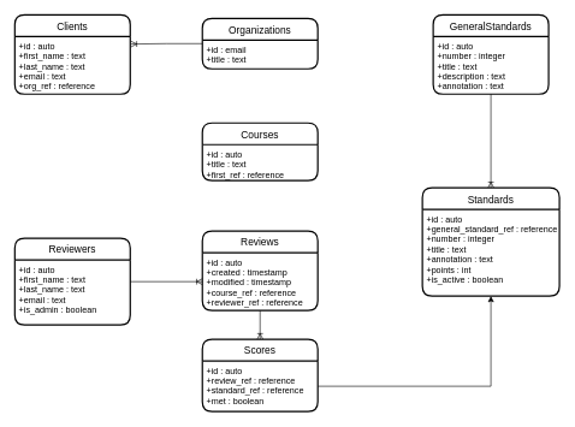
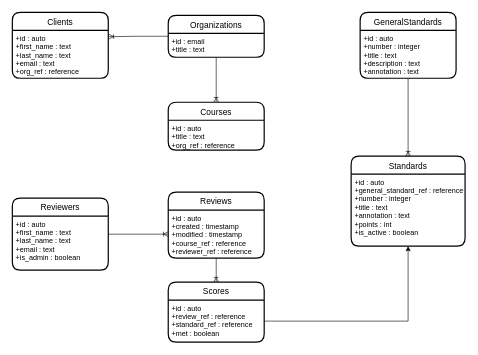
  <mxCell id="0" />
  <mxCell id="1" parent="0" />
+ <mxCell id="2" style="edgeStyle=orthogonalEdgeStyle;rounded=0;orthogonalLoop=1;jettySize=auto;html=1;entryX=0.5;entryY=0;entryDx=0;entryDy=0;endArrow=ERoneToMany;endFill=0;" parent="1" source="19" target="7" edge="1"><mxGeometry relative="1" as="geometry" /></mxCell>
  <mxCell id="3" style="edgeStyle=orthogonalEdgeStyle;rounded=0;orthogonalLoop=1;jettySize=auto;html=1;endArrow=ERoneToMany;endFill=0;" parent="1" source="21" target="9" edge="1"><mxGeometry relative="1" as="geometry" /></mxCell>
  <mxCell id="4" style="edgeStyle=orthogonalEdgeStyle;rounded=0;orthogonalLoop=1;jettySize=auto;html=1;entryX=0.5;entryY=0;entryDx=0;entryDy=0;endArrow=ERoneToMany;endFill=0;" parent="1" source="12" target="22" edge="1"><mxGeometry relative="1" as="geometry" /></mxCell>
  <mxCell id="5" style="edgeStyle=orthogonalEdgeStyle;rounded=0;orthogonalLoop=1;jettySize=auto;html=1;endArrow=classic;endFill=1;" parent="1" source="10" target="23" edge="1"><mxGeometry relative="1" as="geometry" /></mxCell>
  <mxCell id="6" style="edgeStyle=orthogonalEdgeStyle;rounded=0;orthogonalLoop=1;jettySize=auto;html=1;entryX=1.006;entryY=0.133;entryDx=0;entryDy=0;entryPerimeter=0;endArrow=ERoneToMany;endFill=0;" parent="1" source="18" target="17" edge="1"><mxGeometry relative="1" as="geometry" /></mxCell>
  <mxCell id="7" value="Courses" style="swimlane;childLayout=stackLayout;horizontal=1;startSize=30;horizontalStack=0;rounded=1;fontSize=14;fontStyle=0;strokeWidth=2;resizeParent=0;resizeLast=1;shadow=0;dashed=0;align=center;" parent="1" vertex="1"><mxGeometry x="280" y="170" width="160" height="80" as="geometry" /></mxCell>
- <mxCell id="8" value="+id : auto&#10;+title : text&#10;+first_ref : reference&#10;&#10;" style="align=left;strokeColor=none;fillColor=none;spacingLeft=4;fontSize=12;verticalAlign=top;resizable=0;rotatable=0;part=1;" parent="7" vertex="1"><mxGeometry y="30" width="160" height="50" as="geometry" /></mxCell>
+ <mxCell id="8" value="+id : auto&#10;+title : text&#10;+org_ref : reference&#10;&#10;" style="align=left;strokeColor=none;fillColor=none;spacingLeft=4;fontSize=12;verticalAlign=top;resizable=0;rotatable=0;part=1;" parent="7" vertex="1"><mxGeometry y="30" width="160" height="50" as="geometry" /></mxCell>
  <mxCell id="9" value="Scores" style="swimlane;childLayout=stackLayout;horizontal=1;startSize=30;horizontalStack=0;rounded=1;fontSize=14;fontStyle=0;strokeWidth=2;resizeParent=0;resizeLast=1;shadow=0;dashed=0;align=center;" parent="1" vertex="1"><mxGeometry x="280" y="470" width="160" height="100" as="geometry" /></mxCell>
  <mxCell id="10" value="+id : auto&#10;+review_ref : reference&#10;+standard_ref : reference&#10;+met : boolean&#10;&#10;" style="align=left;strokeColor=none;fillColor=none;spacingLeft=4;fontSize=12;verticalAlign=top;resizable=0;rotatable=0;part=1;" parent="9" vertex="1"><mxGeometry y="30" width="160" height="70" as="geometry" /></mxCell>
  <mxCell id="11" value="GeneralStandards" style="swimlane;childLayout=stackLayout;horizontal=1;startSize=30;horizontalStack=0;rounded=1;fontSize=14;fontStyle=0;strokeWidth=2;resizeParent=0;resizeLast=1;shadow=0;dashed=0;align=center;" parent="1" vertex="1"><mxGeometry x="600" y="20" width="160" height="110" as="geometry"><mxRectangle x="90" y="110" width="150" height="30" as="alternateBounds" /></mxGeometry></mxCell>
  <mxCell id="12" value="+id : auto&#10;+number : integer&#10;+title : text&#10;+description : text&#10;+annotation : text&#10;" style="align=left;strokeColor=none;fillColor=none;spacingLeft=4;fontSize=12;verticalAlign=top;resizable=0;rotatable=0;part=1;" parent="11" vertex="1"><mxGeometry y="30" width="160" height="80" as="geometry" /></mxCell>
  <mxCell id="13" style="edgeStyle=orthogonalEdgeStyle;rounded=0;orthogonalLoop=1;jettySize=auto;html=1;endArrow=ERoneToMany;endFill=0;" parent="1" source="14" target="21" edge="1"><mxGeometry relative="1" as="geometry" /></mxCell>
  <mxCell id="14" value="Reviewers" style="swimlane;childLayout=stackLayout;horizontal=1;startSize=30;horizontalStack=0;rounded=1;fontSize=14;fontStyle=0;strokeWidth=2;resizeParent=0;resizeLast=1;shadow=0;dashed=0;align=center;" parent="1" vertex="1"><mxGeometry x="20" y="330" width="160" height="120" as="geometry" /></mxCell>
  <mxCell id="15" value="+id : auto&#10;+first_name : text&#10;+last_name : text&#10;+email : text&#10;+is_admin : boolean&#10;" style="align=left;strokeColor=none;fillColor=none;spacingLeft=4;fontSize=12;verticalAlign=top;resizable=0;rotatable=0;part=1;" parent="14" vertex="1"><mxGeometry y="30" width="160" height="90" as="geometry" /></mxCell>
  <mxCell id="16" value="Clients" style="swimlane;childLayout=stackLayout;horizontal=1;startSize=30;horizontalStack=0;rounded=1;fontSize=14;fontStyle=0;strokeWidth=2;resizeParent=0;resizeLast=1;shadow=0;dashed=0;align=center;" parent="1" vertex="1"><mxGeometry x="20" y="20" width="160" height="110" as="geometry" /></mxCell>
  <mxCell id="17" value="+id : auto&#10;+first_name : text&#10;+last_name : text&#10;+email : text&#10;+org_ref : reference&#10;" style="align=left;strokeColor=none;fillColor=none;spacingLeft=4;fontSize=12;verticalAlign=top;resizable=0;rotatable=0;part=1;" parent="16" vertex="1"><mxGeometry y="30" width="160" height="80" as="geometry" /></mxCell>
  <mxCell id="18" value="Organizations" style="swimlane;childLayout=stackLayout;horizontal=1;startSize=30;horizontalStack=0;rounded=1;fontSize=14;fontStyle=0;strokeWidth=2;resizeParent=0;resizeLast=1;shadow=0;dashed=0;align=center;" parent="1" vertex="1"><mxGeometry x="280" y="25" width="160" height="70" as="geometry" /></mxCell>
  <mxCell id="19" value="+id : email&#10;+title : text&#10;" style="align=left;strokeColor=none;fillColor=none;spacingLeft=4;fontSize=12;verticalAlign=top;resizable=0;rotatable=0;part=1;" parent="18" vertex="1"><mxGeometry y="30" width="160" height="40" as="geometry" /></mxCell>
  <mxCell id="20" value="Reviews" style="swimlane;childLayout=stackLayout;horizontal=1;startSize=30;horizontalStack=0;rounded=1;fontSize=14;fontStyle=0;strokeWidth=2;resizeParent=0;resizeLast=1;shadow=0;dashed=0;align=center;" parent="1" vertex="1"><mxGeometry x="280" y="320" width="160" height="110" as="geometry" /></mxCell>
  <mxCell id="21" value="+id : auto&#10;+created : timestamp&#10;+modified : timestamp&#10;+course_ref : reference&#10;+reviewer_ref : reference&#10;" style="align=left;strokeColor=none;fillColor=none;spacingLeft=4;fontSize=12;verticalAlign=top;resizable=0;rotatable=0;part=1;" parent="20" vertex="1"><mxGeometry y="30" width="160" height="80" as="geometry" /></mxCell>
  <mxCell id="22" value="Standards" style="swimlane;childLayout=stackLayout;horizontal=1;startSize=30;horizontalStack=0;rounded=1;fontSize=14;fontStyle=0;strokeWidth=2;resizeParent=0;resizeLast=1;shadow=0;dashed=0;align=center;" parent="1" vertex="1"><mxGeometry x="585" y="260" width="190" height="150" as="geometry" /></mxCell>
  <mxCell id="23" value="+id : auto&#10;+general_standard_ref : reference&#10;+number : integer&#10;+title : text&#10;+annotation : text&#10;+points : int&#10;+is_active : boolean&#10;&#10;" style="align=left;strokeColor=none;fillColor=none;spacingLeft=4;fontSize=12;verticalAlign=top;resizable=0;rotatable=0;part=1;" parent="22" vertex="1"><mxGeometry y="30" width="190" height="120" as="geometry" /></mxCell>
